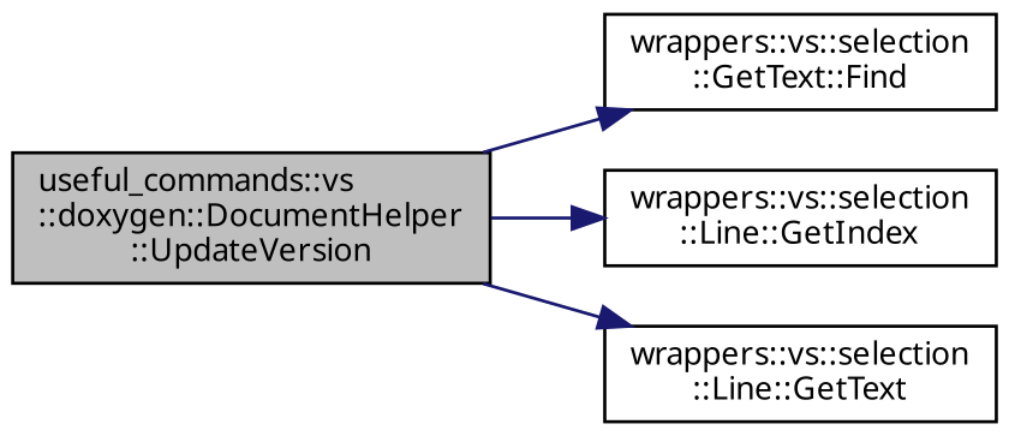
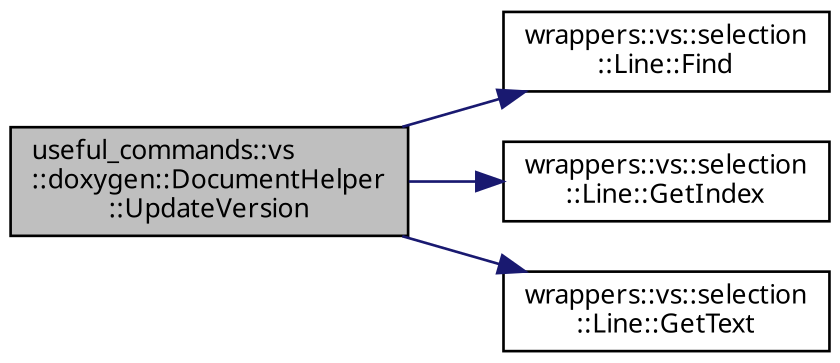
  digraph {
    rankdir=LR
    node [color=black fillcolor=white fontname=Verdana fontsize=10 shape=record style=filled]
    edge [color=midnightblue fontname=Verdana fontsize=10 labelfontname=Verdana labelfontsize=10 style=solid]
    n1 [fillcolor=grey75 fontcolor=black height=0.2 label="useful_commands::vs\l::doxygen::DocumentHelper\l::UpdateVersion" width=0.4]
-   n2 [height=0.2 label="wrappers::vs::selection\l::GetText::Find" width=0.4]
+   n2 [height=0.2 label="wrappers::vs::selection\l::Line::Find" width=0.4]
    n3 [height=0.2 label="wrappers::vs::selection\l::Line::GetIndex" width=0.4]
    n4 [height=0.2 label="wrappers::vs::selection\l::Line::GetText" width=0.4]
    n1 -> n2
    n1 -> n3
    n1 -> n4
  }
